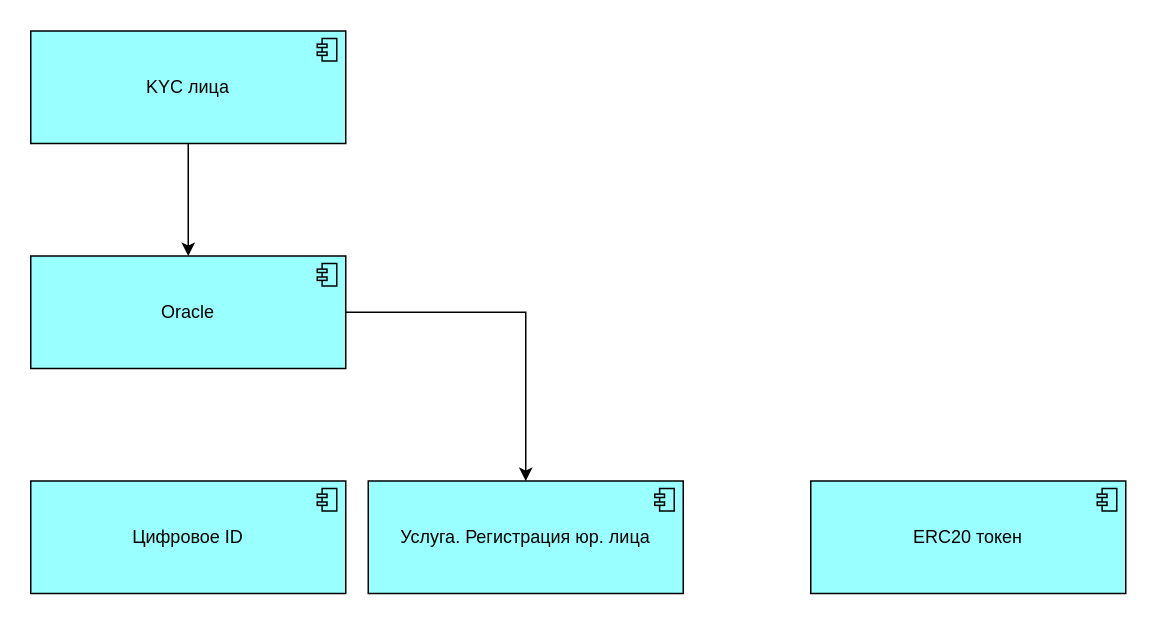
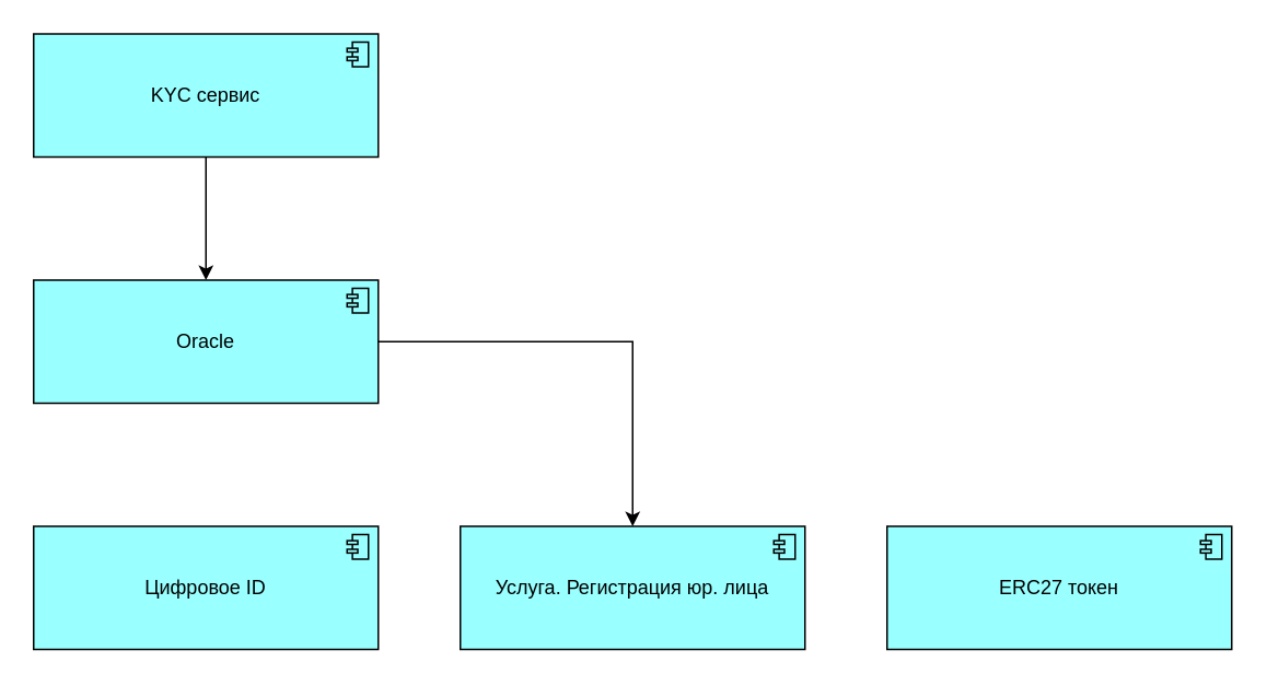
  <mxCell id="0" />
  <mxCell id="1" parent="0" />
  <mxCell id="2" value="Цифровое ID" style="html=1;outlineConnect=0;whiteSpace=wrap;fillColor=#99ffff;shape=mxgraph.archimate3.application;appType=comp;archiType=square;" vertex="1" parent="1"><mxGeometry x="20" y="320" width="210" height="75" as="geometry" /></mxCell>
- <mxCell id="3" value="Услуга. Регистрация юр. лица" style="html=1;outlineConnect=0;whiteSpace=wrap;fillColor=#99ffff;shape=mxgraph.archimate3.application;appType=comp;archiType=square;" vertex="1" parent="1"><mxGeometry x="245" y="320" width="210" height="75" as="geometry" /></mxCell>
- <mxCell id="4" value="ERC20 токен" style="html=1;outlineConnect=0;whiteSpace=wrap;fillColor=#99ffff;shape=mxgraph.archimate3.application;appType=comp;archiType=square;" vertex="1" parent="1"><mxGeometry x="540" y="320" width="210" height="75" as="geometry" /></mxCell>
+ <mxCell id="3" value="Услуга. Регистрация юр. лица" style="html=1;outlineConnect=0;whiteSpace=wrap;fillColor=#99ffff;shape=mxgraph.archimate3.application;appType=comp;archiType=square;" vertex="1" parent="1"><mxGeometry x="280" y="320" width="210" height="75" as="geometry" /></mxCell>
+ <mxCell id="4" value="ERC27 токен" style="html=1;outlineConnect=0;whiteSpace=wrap;fillColor=#99ffff;shape=mxgraph.archimate3.application;appType=comp;archiType=square;" vertex="1" parent="1"><mxGeometry x="540" y="320" width="210" height="75" as="geometry" /></mxCell>
  <mxCell id="5" style="edgeStyle=orthogonalEdgeStyle;rounded=0;orthogonalLoop=1;jettySize=auto;html=1;" edge="1" parent="1" source="6" target="3"><mxGeometry relative="1" as="geometry" /></mxCell>
  <mxCell id="6" value="Oracle" style="html=1;outlineConnect=0;whiteSpace=wrap;fillColor=#99ffff;shape=mxgraph.archimate3.application;appType=comp;archiType=square;" vertex="1" parent="1"><mxGeometry x="20" y="170" width="210" height="75" as="geometry" /></mxCell>
  <mxCell id="7" style="edgeStyle=orthogonalEdgeStyle;rounded=0;orthogonalLoop=1;jettySize=auto;html=1;" edge="1" parent="1" source="8" target="6"><mxGeometry relative="1" as="geometry" /></mxCell>
- <mxCell id="8" value="KYC лица" style="html=1;outlineConnect=0;whiteSpace=wrap;fillColor=#99ffff;shape=mxgraph.archimate3.application;appType=comp;archiType=square;" vertex="1" parent="1"><mxGeometry x="20" y="20" width="210" height="75" as="geometry" /></mxCell>
+ <mxCell id="8" value="KYC сервис" style="html=1;outlineConnect=0;whiteSpace=wrap;fillColor=#99ffff;shape=mxgraph.archimate3.application;appType=comp;archiType=square;" vertex="1" parent="1"><mxGeometry x="20" y="20" width="210" height="75" as="geometry" /></mxCell>
